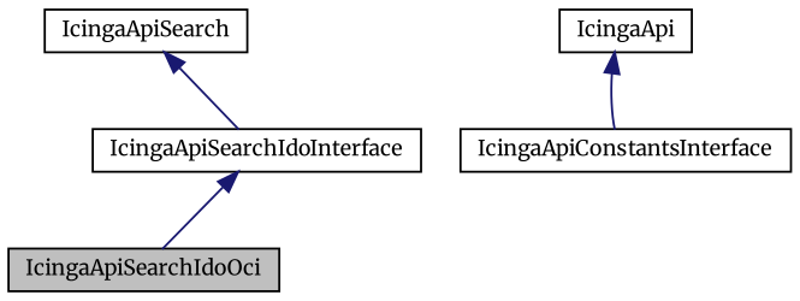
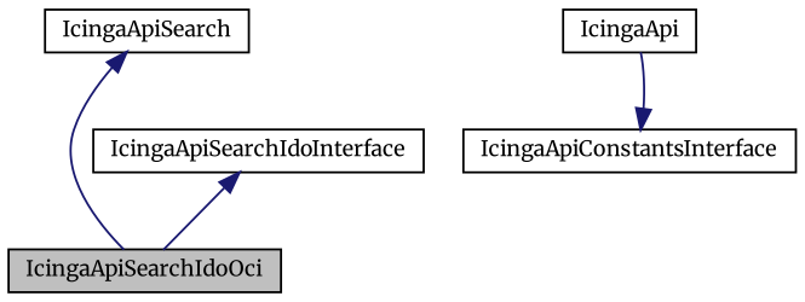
  digraph {
    fontname=Merriweather
    node [color=black fontname=Merriweather fontsize=10 shape=record]
    edge [color=midnightblue dir=back fontname=Merriweather fontsize=10 labelfontname=FreeSans labelfontsize=10 style=solid]
    n1 [fillcolor=grey75 fontcolor=black height=0.2 label=IcingaApiSearchIdoOci style=filled width=0.4]
    n2 [height=0.2 label=IcingaApiSearch width=0.4]
    n3 [height=0.2 label=IcingaApi width=0.4]
    n4 [height=0.2 label=IcingaApiConstantsInterface width=0.4]
    n5 [height=0.2 label=IcingaApiSearchIdoInterface width=0.4]
-   n2 -> n5
-   n3 -> n4
+   n2 -> n1
+   n4 -> n3
    n5 -> n1
  }
